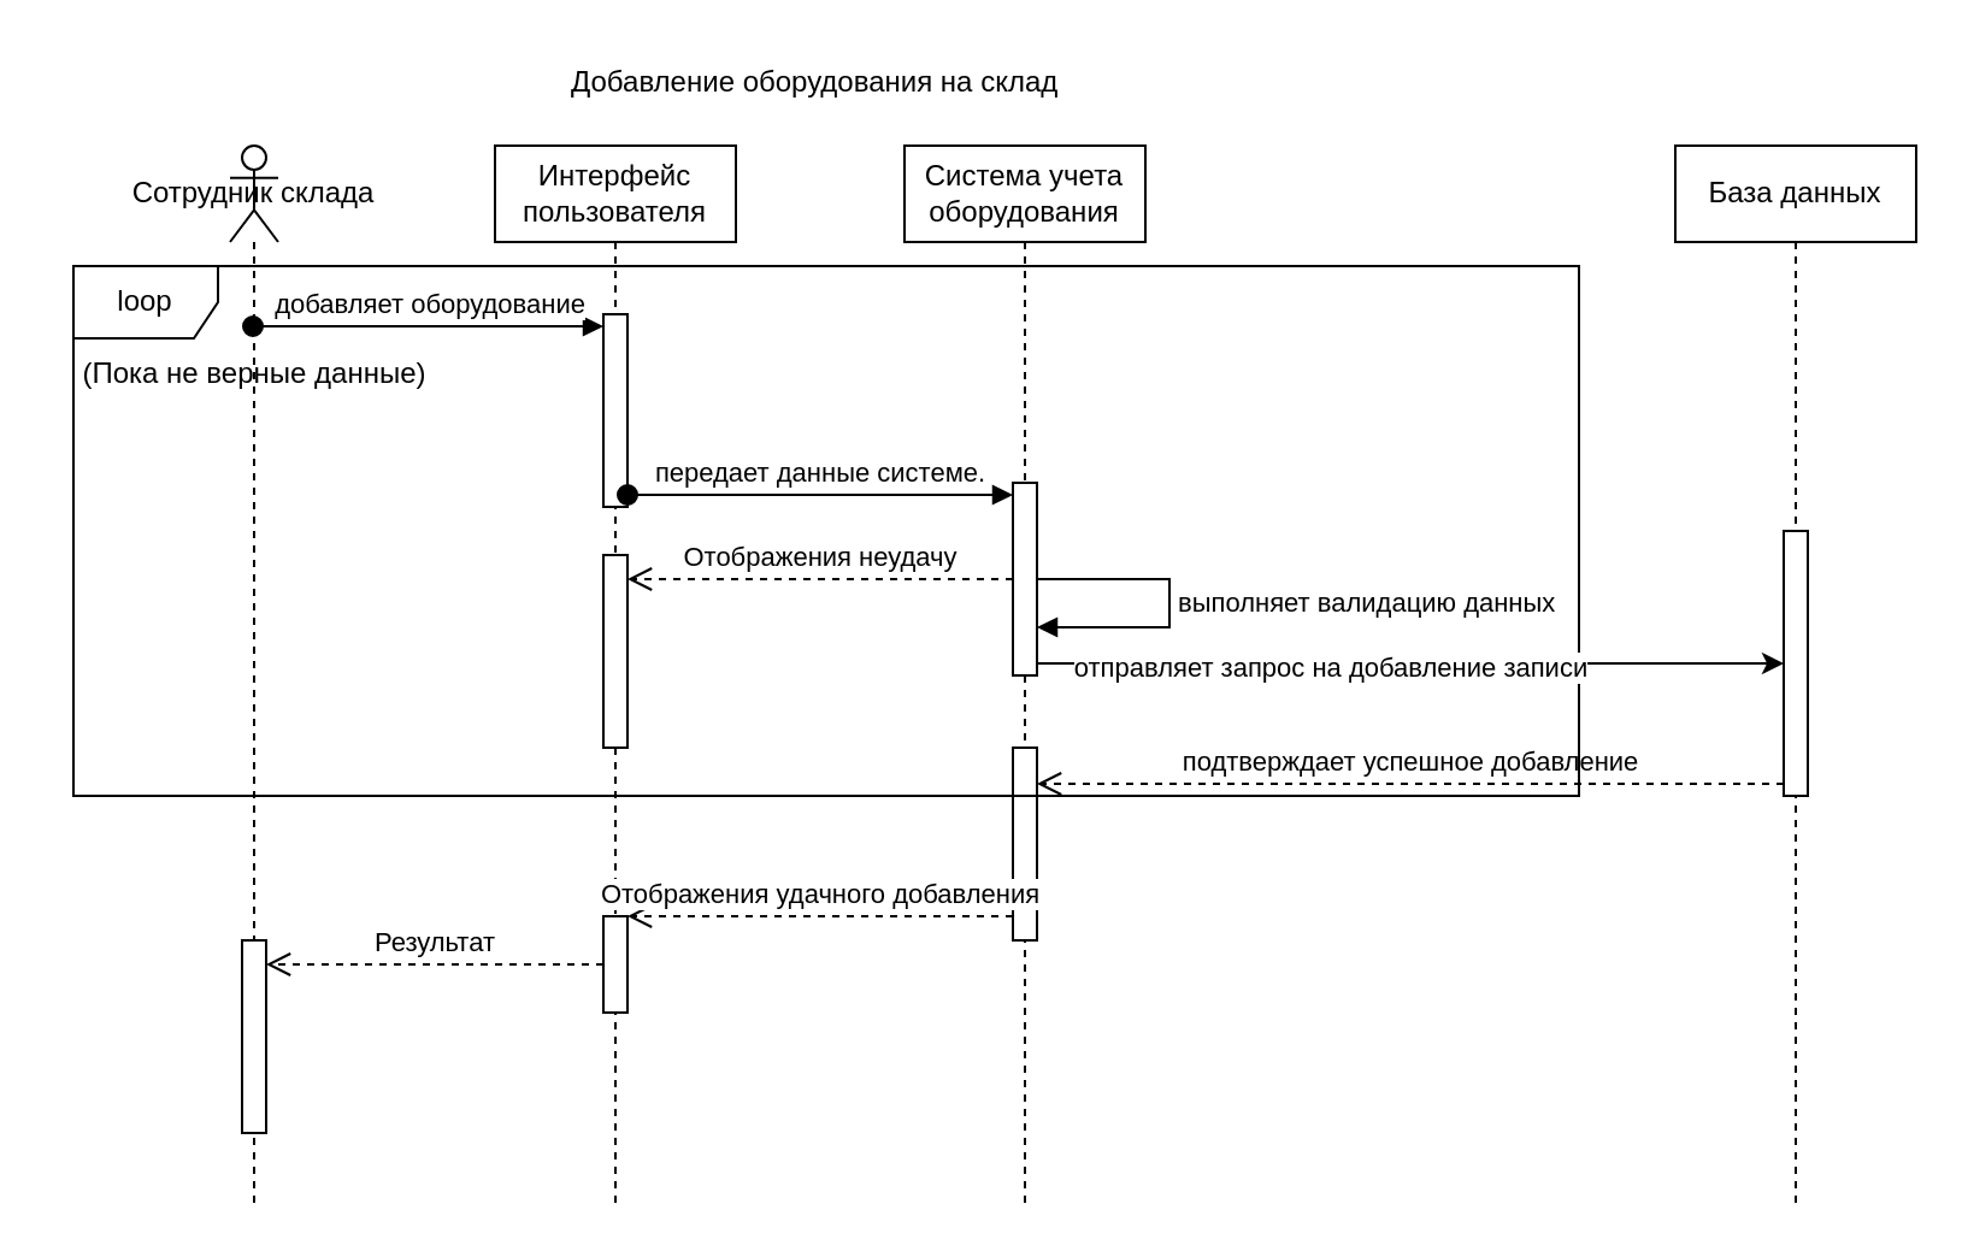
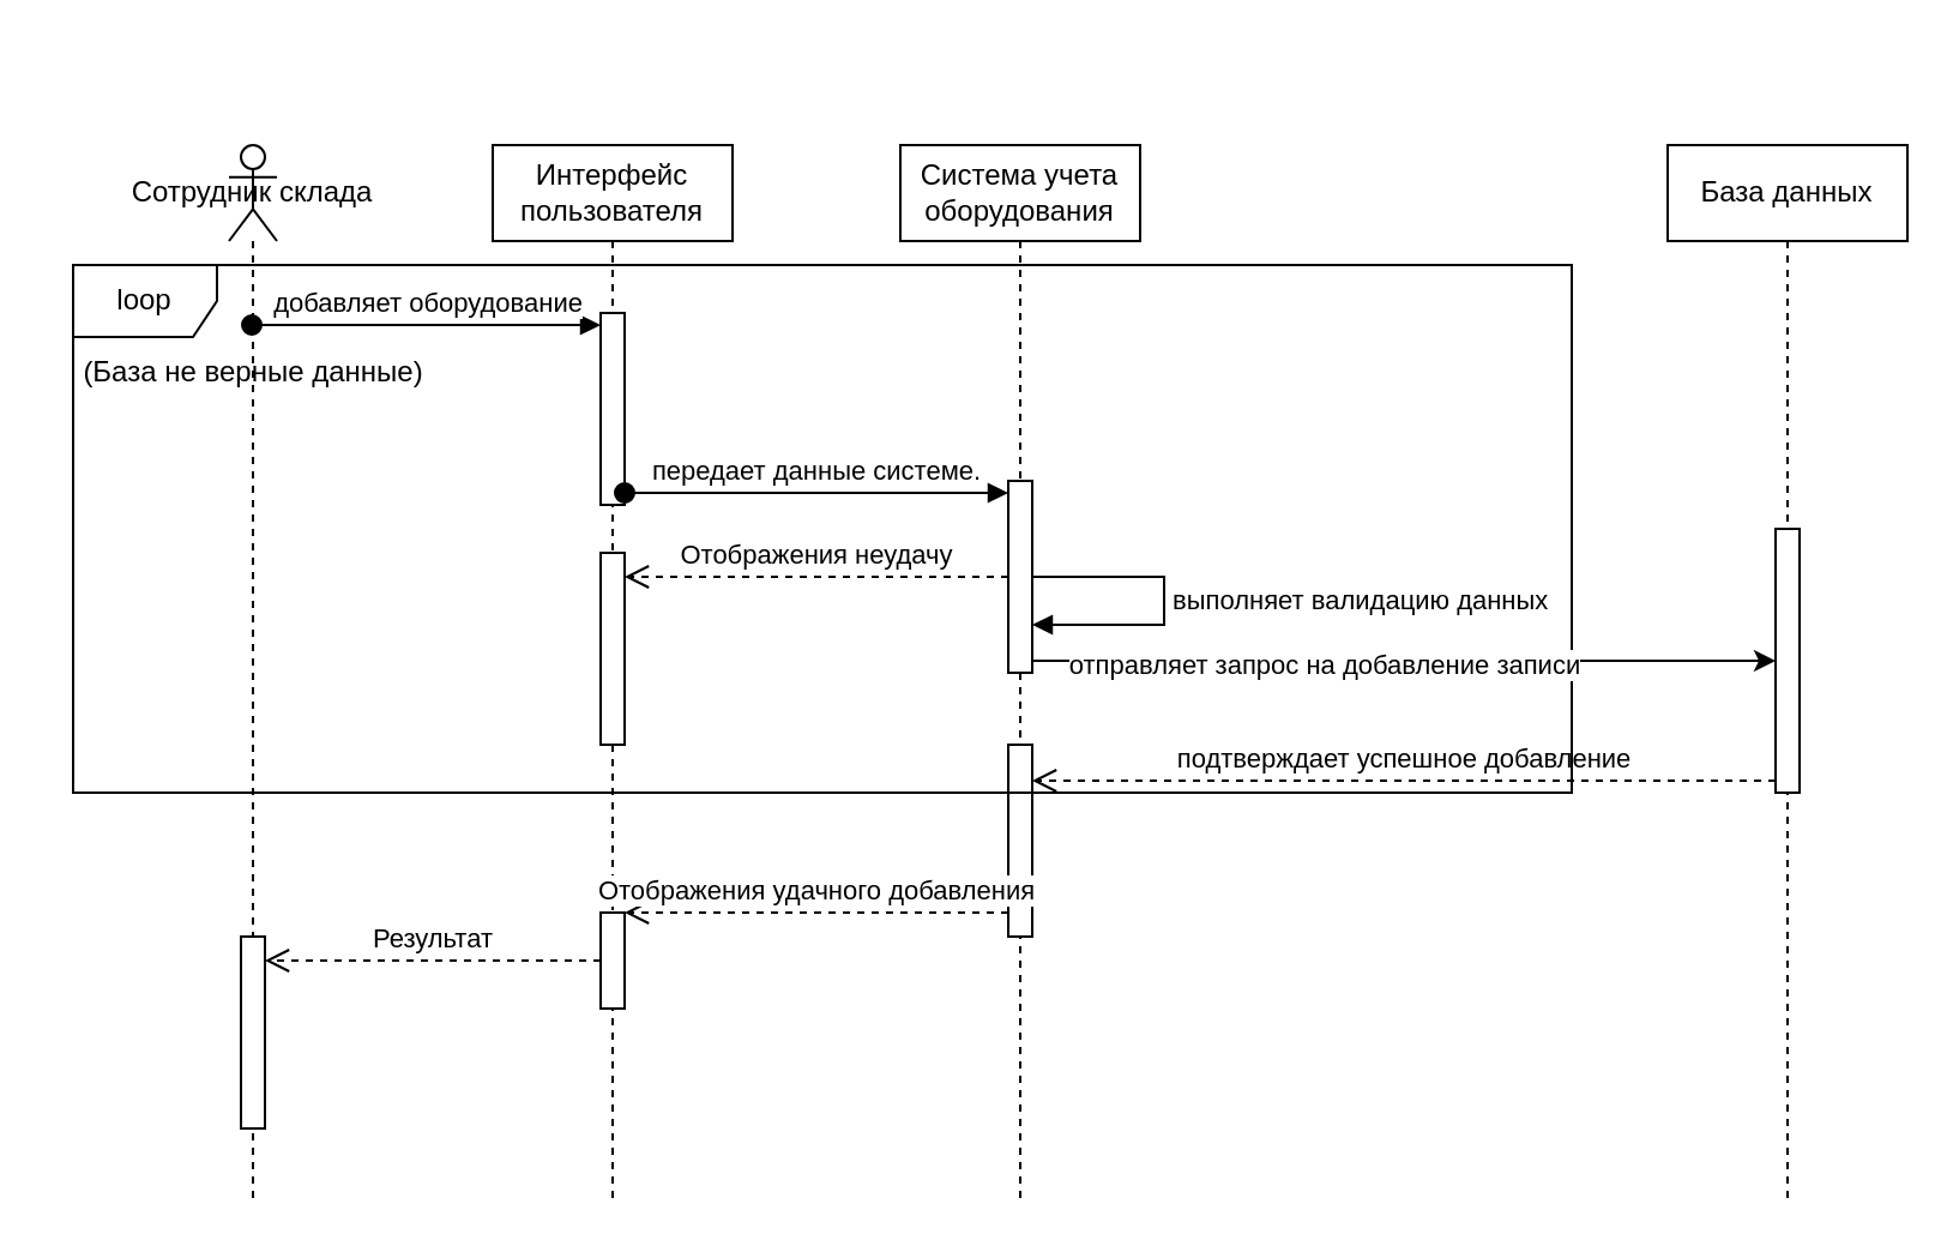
  <mxCell id="0" />
  <mxCell id="1" parent="0" />
- <mxCell id="2" value="Добавление оборудования на склад" style="text;whiteSpace=wrap;html=1;" vertex="1" parent="1"><mxGeometry x="235" width="240" height="40" as="geometry" y="20" /></mxCell>
  <mxCell id="3" value="&lt;span style=&quot;text-wrap-mode: nowrap;&quot;&gt;Сотрудник склада&lt;/span&gt;" style="shape=umlLifeline;perimeter=lifelinePerimeter;whiteSpace=wrap;html=1;container=1;dropTarget=0;collapsible=0;recursiveResize=0;outlineConnect=0;portConstraint=eastwest;newEdgeStyle={&quot;curved&quot;:0,&quot;rounded&quot;:0};participant=umlActor;" vertex="1" parent="1"><mxGeometry x="95" y="60" width="20" height="440" as="geometry" /></mxCell>
  <mxCell id="4" value="" style="html=1;points=[[0,0,0,0,5],[0,1,0,0,-5],[1,0,0,0,5],[1,1,0,0,-5]];perimeter=orthogonalPerimeter;outlineConnect=0;targetShapes=umlLifeline;portConstraint=eastwest;newEdgeStyle={&quot;curved&quot;:0,&quot;rounded&quot;:0};" vertex="1" parent="3"><mxGeometry x="5" y="330" width="10" height="80" as="geometry" /></mxCell>
  <mxCell id="5" value="Интерфейс пользователя" style="shape=umlLifeline;perimeter=lifelinePerimeter;whiteSpace=wrap;html=1;container=1;dropTarget=0;collapsible=0;recursiveResize=0;outlineConnect=0;portConstraint=eastwest;newEdgeStyle={&quot;curved&quot;:0,&quot;rounded&quot;:0};" vertex="1" parent="1"><mxGeometry x="205" y="60" width="100" height="440" as="geometry" /></mxCell>
  <mxCell id="6" value="" style="html=1;points=[[0,0,0,0,5],[0,1,0,0,-5],[1,0,0,0,5],[1,1,0,0,-5]];perimeter=orthogonalPerimeter;outlineConnect=0;targetShapes=umlLifeline;portConstraint=eastwest;newEdgeStyle={&quot;curved&quot;:0,&quot;rounded&quot;:0};" vertex="1" parent="5"><mxGeometry x="45" y="70" width="10" height="80" as="geometry" /></mxCell>
  <mxCell id="7" value="" style="html=1;points=[[0,0,0,0,5],[0,1,0,0,-5],[1,0,0,0,5],[1,1,0,0,-5]];perimeter=orthogonalPerimeter;outlineConnect=0;targetShapes=umlLifeline;portConstraint=eastwest;newEdgeStyle={&quot;curved&quot;:0,&quot;rounded&quot;:0};" vertex="1" parent="5"><mxGeometry x="45" y="320" width="10" height="40" as="geometry" /></mxCell>
  <mxCell id="8" value="Система учета оборудования" style="shape=umlLifeline;perimeter=lifelinePerimeter;whiteSpace=wrap;html=1;container=1;dropTarget=0;collapsible=0;recursiveResize=0;outlineConnect=0;portConstraint=eastwest;newEdgeStyle={&quot;curved&quot;:0,&quot;rounded&quot;:0};" vertex="1" parent="1"><mxGeometry x="375" y="60" width="100" height="440" as="geometry" /></mxCell>
  <mxCell id="9" value="" style="html=1;points=[[0,0,0,0,5],[0,1,0,0,-5],[1,0,0,0,5],[1,1,0,0,-5]];perimeter=orthogonalPerimeter;outlineConnect=0;targetShapes=umlLifeline;portConstraint=eastwest;newEdgeStyle={&quot;curved&quot;:0,&quot;rounded&quot;:0};" vertex="1" parent="8"><mxGeometry x="45" y="140" width="10" height="80" as="geometry" /></mxCell>
  <mxCell id="10" value="&lt;span style=&quot;text-align: center;&quot;&gt;выполняет валидацию данных&lt;/span&gt;" style="html=1;align=left;spacingLeft=2;endArrow=block;rounded=0;edgeStyle=orthogonalEdgeStyle;curved=0;rounded=0;" edge="1" target="9" parent="8" source="9"><mxGeometry relative="1" as="geometry"><mxPoint x="80" y="220" as="sourcePoint" /><Array as="points"><mxPoint x="110" y="180" /><mxPoint x="110" y="200" /></Array></mxGeometry></mxCell>
  <mxCell id="11" value="" style="html=1;points=[[0,0,0,0,5],[0,1,0,0,-5],[1,0,0,0,5],[1,1,0,0,-5]];perimeter=orthogonalPerimeter;outlineConnect=0;targetShapes=umlLifeline;portConstraint=eastwest;newEdgeStyle={&quot;curved&quot;:0,&quot;rounded&quot;:0};" vertex="1" parent="8"><mxGeometry x="45" y="250" width="10" height="80" as="geometry" /></mxCell>
  <mxCell id="12" value="База данных" style="shape=umlLifeline;perimeter=lifelinePerimeter;whiteSpace=wrap;html=1;container=1;dropTarget=0;collapsible=0;recursiveResize=0;outlineConnect=0;portConstraint=eastwest;newEdgeStyle={&quot;curved&quot;:0,&quot;rounded&quot;:0};" vertex="1" parent="1"><mxGeometry x="695" y="60" width="100" height="440" as="geometry" /></mxCell>
  <mxCell id="13" value="" style="html=1;points=[[0,0,0,0,5],[0,1,0,0,-5],[1,0,0,0,5],[1,1,0,0,-5]];perimeter=orthogonalPerimeter;outlineConnect=0;targetShapes=umlLifeline;portConstraint=eastwest;newEdgeStyle={&quot;curved&quot;:0,&quot;rounded&quot;:0};" vertex="1" parent="12"><mxGeometry x="45" y="160" width="10" height="110" as="geometry" /></mxCell>
  <mxCell id="14" value="добавляет оборудование" style="html=1;verticalAlign=bottom;startArrow=oval;endArrow=block;startSize=8;curved=0;rounded=0;entryX=0;entryY=0;entryDx=0;entryDy=5;" edge="1" target="6" parent="1" source="3"><mxGeometry relative="1" as="geometry"><mxPoint x="125" y="195" as="sourcePoint" /></mxGeometry></mxCell>
  <mxCell id="15" value="передает данные системе." style="html=1;verticalAlign=bottom;startArrow=oval;endArrow=block;startSize=8;curved=0;rounded=0;entryX=0;entryY=0;entryDx=0;entryDy=5;" edge="1" target="9" parent="1" source="6"><mxGeometry relative="1" as="geometry"><mxPoint x="315" y="205" as="sourcePoint" /></mxGeometry></mxCell>
  <mxCell id="16" value="подтверждает успешное добавление" style="html=1;verticalAlign=bottom;endArrow=open;dashed=1;endSize=8;curved=0;rounded=0;exitX=0;exitY=1;exitDx=0;exitDy=-5;" edge="1" source="13" parent="1" target="11"><mxGeometry relative="1" as="geometry"><mxPoint x="485" y="300" as="targetPoint" /></mxGeometry></mxCell>
  <mxCell id="17" value="loop" style="shape=umlFrame;whiteSpace=wrap;html=1;pointerEvents=0;" vertex="1" parent="1"><mxGeometry x="30" y="110" width="625" height="220" as="geometry" /></mxCell>
- <mxCell id="18" value="(Пока не верные данные)" style="text;html=1;align=center;verticalAlign=middle;resizable=0;points=[];autosize=1;strokeColor=none;fillColor=none;" vertex="1" parent="1"><mxGeometry x="20" y="140" width="170" height="30" as="geometry" /></mxCell>
+ <mxCell id="18" value="(База не верные данные)" style="text;html=1;align=center;verticalAlign=middle;resizable=0;points=[];autosize=1;strokeColor=none;fillColor=none;" vertex="1" parent="1"><mxGeometry x="20" y="140" width="170" height="30" as="geometry" /></mxCell>
  <mxCell id="19" value="" style="html=1;points=[[0,0,0,0,5],[0,1,0,0,-5],[1,0,0,0,5],[1,1,0,0,-5]];perimeter=orthogonalPerimeter;outlineConnect=0;targetShapes=umlLifeline;portConstraint=eastwest;newEdgeStyle={&quot;curved&quot;:0,&quot;rounded&quot;:0};" vertex="1" parent="1"><mxGeometry x="250" y="230" width="10" height="80" as="geometry" /></mxCell>
  <mxCell id="20" value="Отображения неудачу" style="html=1;verticalAlign=bottom;endArrow=open;dashed=1;endSize=8;curved=0;rounded=0;" edge="1" parent="1" source="9" target="19"><mxGeometry relative="1" as="geometry"><mxPoint x="395" y="270" as="sourcePoint" /><mxPoint x="315" y="270" as="targetPoint" /></mxGeometry></mxCell>
  <mxCell id="21" style="edgeStyle=orthogonalEdgeStyle;rounded=0;orthogonalLoop=1;jettySize=auto;html=1;curved=0;exitX=1;exitY=1;exitDx=0;exitDy=-5;exitPerimeter=0;" edge="1" parent="1" source="9" target="13"><mxGeometry relative="1" as="geometry" /></mxCell>
  <mxCell id="22" value="отправляет запрос на добавление записи" style="edgeLabel;html=1;align=center;verticalAlign=middle;resizable=0;points=[];" vertex="1" connectable="0" parent="21"><mxGeometry x="-0.218" y="-1" relative="1" as="geometry"><mxPoint as="offset" /></mxGeometry></mxCell>
  <mxCell id="23" value="Отображения удачного добавления" style="html=1;verticalAlign=bottom;endArrow=open;dashed=1;endSize=8;curved=0;rounded=0;" edge="1" parent="1" source="11" target="7"><mxGeometry relative="1" as="geometry"><mxPoint x="395" y="370" as="sourcePoint" /><mxPoint x="315" y="370" as="targetPoint" /></mxGeometry></mxCell>
  <mxCell id="24" value="Результат" style="html=1;verticalAlign=bottom;endArrow=open;dashed=1;endSize=8;curved=0;rounded=0;" edge="1" parent="1" source="7" target="4"><mxGeometry relative="1" as="geometry"><mxPoint x="235" y="430" as="sourcePoint" /><mxPoint x="155" y="430" as="targetPoint" /></mxGeometry></mxCell>
